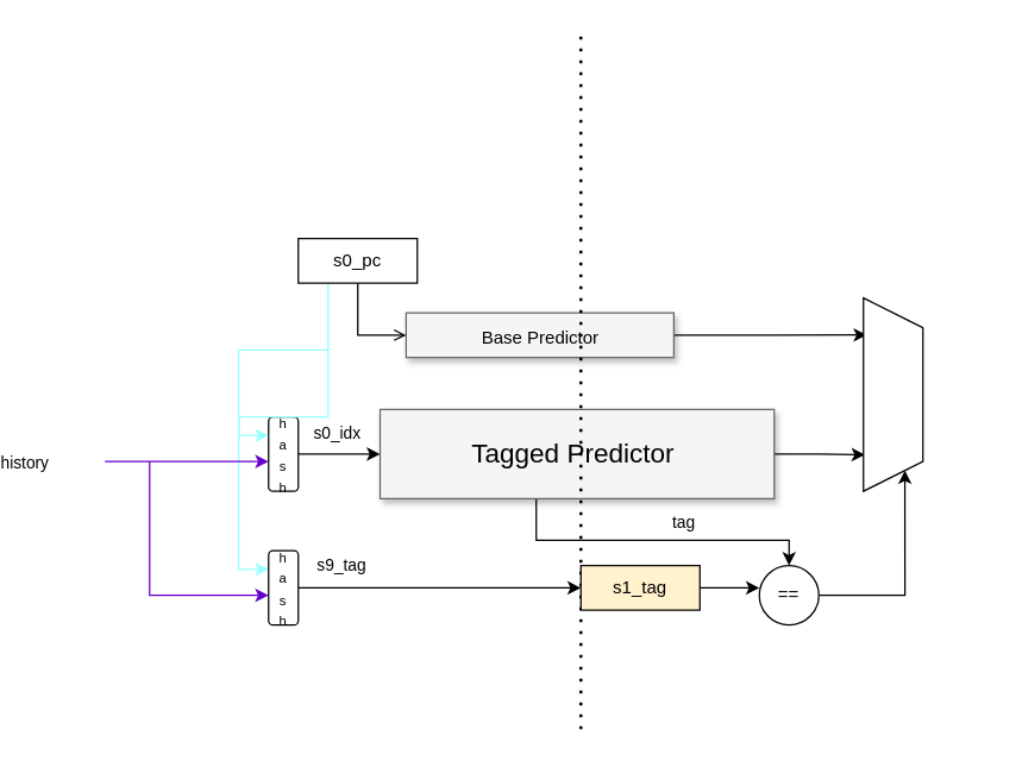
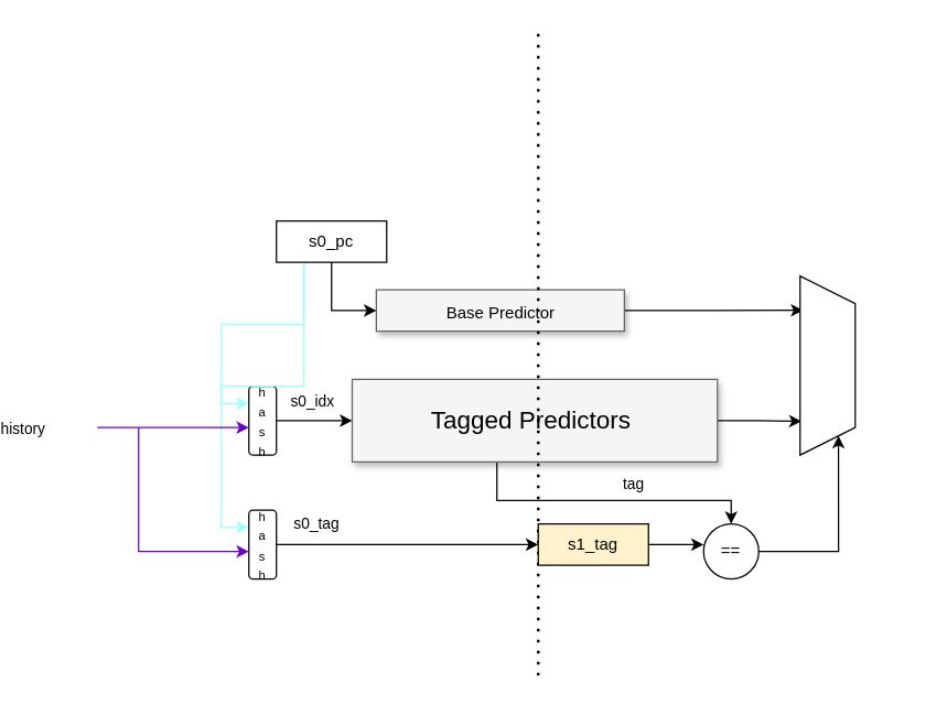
  <mxCell id="0" style=";html=1;" />
  <mxCell id="1" style=";html=1;" parent="0" />
  <mxCell id="2" style="edgeStyle=orthogonalEdgeStyle;rounded=0;orthogonalLoop=1;jettySize=auto;html=1;exitX=1;exitY=0.5;exitDx=0;exitDy=0;entryX=0.191;entryY=0.942;entryDx=0;entryDy=0;entryPerimeter=0;" edge="1" parent="1" source="3" target="26"><mxGeometry relative="1" as="geometry" /></mxCell>
  <mxCell id="3" value="&lt;font style=&quot;font-size: 12px;&quot;&gt;Base Predictor&lt;/font&gt;" style="whiteSpace=wrap;html=1;shadow=1;fontSize=18;fillColor=#f5f5f5;strokeColor=#666666;" parent="1" vertex="1"><mxGeometry x="222.5" y="210" width="180" height="30" as="geometry" /></mxCell>
  <mxCell id="4" style="edgeStyle=orthogonalEdgeStyle;rounded=0;orthogonalLoop=1;jettySize=auto;html=1;exitX=0.5;exitY=1;exitDx=0;exitDy=0;entryX=0.5;entryY=0;entryDx=0;entryDy=0;" edge="1" parent="1" target="25"><mxGeometry relative="1" as="geometry"><mxPoint x="470" y="380" as="targetPoint" /><mxPoint x="310" y="335" as="sourcePoint" /><Array as="points"><mxPoint x="310" y="363" /><mxPoint x="480" y="363" /></Array></mxGeometry></mxCell>
  <mxCell id="5" value="tag" style="edgeLabel;html=1;align=center;verticalAlign=middle;resizable=0;points=[];" vertex="1" connectable="0" parent="4"><mxGeometry x="0.174" y="3" relative="1" as="geometry"><mxPoint y="-10" as="offset" /></mxGeometry></mxCell>
  <mxCell id="6" style="edgeStyle=orthogonalEdgeStyle;rounded=0;orthogonalLoop=1;jettySize=auto;html=1;exitX=1;exitY=0.5;exitDx=0;exitDy=0;entryX=0.812;entryY=0.975;entryDx=0;entryDy=0;entryPerimeter=0;" edge="1" parent="1" source="7" target="26"><mxGeometry relative="1" as="geometry" /></mxCell>
- <mxCell id="7" value="Tagged Predictor&amp;nbsp;" style="whiteSpace=wrap;html=1;shadow=1;fontSize=18;fillColor=#f5f5f5;strokeColor=#666666;" vertex="1" parent="1"><mxGeometry x="205" y="275" width="265" height="60" as="geometry" /></mxCell>
+ <mxCell id="7" value="Tagged Predictors&amp;nbsp;" style="whiteSpace=wrap;html=1;shadow=1;fontSize=18;fillColor=#f5f5f5;strokeColor=#666666;" vertex="1" parent="1"><mxGeometry x="205" y="275" width="265" height="60" as="geometry" /></mxCell>
  <mxCell id="8" style="edgeStyle=orthogonalEdgeStyle;rounded=0;orthogonalLoop=1;jettySize=auto;html=1;" edge="1" parent="1" source="10" target="7"><mxGeometry relative="1" as="geometry" /></mxCell>
  <mxCell id="9" value="s0_idx" style="edgeLabel;html=1;align=center;verticalAlign=middle;resizable=0;points=[];" vertex="1" connectable="0" parent="8"><mxGeometry x="-0.28" y="2" relative="1" as="geometry"><mxPoint x="5" y="-13" as="offset" /></mxGeometry></mxCell>
  <mxCell id="10" value="&lt;font style=&quot;font-size: 9px;&quot;&gt;h&lt;br&gt;a&lt;br&gt;s&lt;br&gt;h&lt;/font&gt;" style="rounded=1;whiteSpace=wrap;html=1;" vertex="1" parent="1"><mxGeometry x="130" y="280" width="20" height="50" as="geometry" /></mxCell>
- <mxCell id="11" style="edgeStyle=orthogonalEdgeStyle;rounded=0;orthogonalLoop=1;jettySize=auto;html=1;entryX=0;entryY=0.5;entryDx=0;entryDy=0;exitX=0.5;exitY=1;exitDx=0;exitDy=0;endArrow=open;" edge="1" parent="1" source="14" target="3"><mxGeometry relative="1" as="geometry" /></mxCell>
+ <mxCell id="11" style="edgeStyle=orthogonalEdgeStyle;rounded=0;orthogonalLoop=1;jettySize=auto;html=1;entryX=0;entryY=0.5;entryDx=0;entryDy=0;exitX=0.5;exitY=1;exitDx=0;exitDy=0;" edge="1" parent="1" source="14" target="3"><mxGeometry relative="1" as="geometry" /></mxCell>
  <mxCell id="12" style="edgeStyle=orthogonalEdgeStyle;rounded=0;orthogonalLoop=1;jettySize=auto;html=1;entryX=0;entryY=0.25;entryDx=0;entryDy=0;exitX=0.25;exitY=1;exitDx=0;exitDy=0;strokeColor=#99FFFF;" edge="1" parent="1" source="14" target="10"><mxGeometry relative="1" as="geometry" /></mxCell>
  <mxCell id="13" style="edgeStyle=orthogonalEdgeStyle;rounded=0;orthogonalLoop=1;jettySize=auto;html=1;entryX=0;entryY=0.25;entryDx=0;entryDy=0;exitX=0.25;exitY=1;exitDx=0;exitDy=0;strokeColor=#99FFFF;" edge="1" parent="1" source="14" target="18"><mxGeometry relative="1" as="geometry" /></mxCell>
  <mxCell id="14" value="s0_pc" style="rounded=0;whiteSpace=wrap;html=1;" vertex="1" parent="1"><mxGeometry x="150" y="160" width="80" height="30" as="geometry" /></mxCell>
  <mxCell id="15" value="" style="endArrow=classic;html=1;rounded=0;strokeColor=#6600CC;" edge="1" parent="1"><mxGeometry width="50" height="50" relative="1" as="geometry"><mxPoint x="20" y="310" as="sourcePoint" /><mxPoint x="130" y="310" as="targetPoint" /></mxGeometry></mxCell>
  <mxCell id="16" value="history" style="edgeLabel;html=1;align=center;verticalAlign=middle;resizable=0;points=[];" vertex="1" connectable="0" parent="15"><mxGeometry x="-0.385" y="-2" relative="1" as="geometry"><mxPoint x="-89" y="-2" as="offset" /></mxGeometry></mxCell>
  <mxCell id="17" style="edgeStyle=orthogonalEdgeStyle;rounded=0;orthogonalLoop=1;jettySize=auto;html=1;" edge="1" parent="1" source="18"><mxGeometry relative="1" as="geometry"><mxPoint x="340" y="395" as="targetPoint" /></mxGeometry></mxCell>
  <mxCell id="18" value="&lt;font style=&quot;font-size: 9px;&quot;&gt;h&lt;br&gt;a&lt;br&gt;s&lt;br&gt;h&lt;/font&gt;" style="rounded=1;whiteSpace=wrap;html=1;" vertex="1" parent="1"><mxGeometry x="130" y="370" width="20" height="50" as="geometry" /></mxCell>
  <mxCell id="19" value="" style="endArrow=classic;html=1;rounded=0;strokeColor=#6600CC;" edge="1" parent="1"><mxGeometry width="50" height="50" relative="1" as="geometry"><mxPoint x="50" y="310" as="sourcePoint" /><mxPoint x="130" y="400" as="targetPoint" /><Array as="points"><mxPoint x="50" y="400" /></Array></mxGeometry></mxCell>
  <mxCell id="20" value="" style="endArrow=none;dashed=1;html=1;dashPattern=1 3;strokeWidth=2;rounded=0;" edge="1" parent="1"><mxGeometry width="50" height="50" relative="1" as="geometry"><mxPoint x="340" y="490" as="sourcePoint" /><mxPoint x="340" y="20" as="targetPoint" /></mxGeometry></mxCell>
  <mxCell id="21" style="edgeStyle=orthogonalEdgeStyle;rounded=0;orthogonalLoop=1;jettySize=auto;html=1;" edge="1" parent="1" source="22"><mxGeometry relative="1" as="geometry"><mxPoint x="460" y="395" as="targetPoint" /></mxGeometry></mxCell>
  <mxCell id="22" value="s1_tag" style="rounded=0;whiteSpace=wrap;html=1;fillColor=#fff2cc;" vertex="1" parent="1"><mxGeometry x="340" y="380" width="80" height="30" as="geometry" /></mxCell>
- <mxCell id="23" value="s9_tag" style="edgeLabel;html=1;align=center;verticalAlign=middle;resizable=0;points=[];" vertex="1" connectable="0" parent="1"><mxGeometry x="150" y="370" as="geometry"><mxPoint x="28" y="9" as="offset" /></mxGeometry></mxCell>
+ <mxCell id="23" value="s0_tag" style="edgeLabel;html=1;align=center;verticalAlign=middle;resizable=0;points=[];" vertex="1" connectable="0" parent="1"><mxGeometry x="150" y="370" as="geometry"><mxPoint x="28" y="9" as="offset" /></mxGeometry></mxCell>
  <mxCell id="24" style="edgeStyle=orthogonalEdgeStyle;rounded=0;orthogonalLoop=1;jettySize=auto;html=1;entryX=1;entryY=0.25;entryDx=0;entryDy=0;" edge="1" parent="1" source="25" target="26"><mxGeometry relative="1" as="geometry"><mxPoint x="550" y="350" as="targetPoint" /></mxGeometry></mxCell>
  <mxCell id="25" value="==" style="ellipse;whiteSpace=wrap;html=1;aspect=fixed;" vertex="1" parent="1"><mxGeometry x="460" y="380" width="40" height="40" as="geometry" /></mxCell>
  <mxCell id="26" value="" style="shape=trapezoid;perimeter=trapezoidPerimeter;whiteSpace=wrap;html=1;fixedSize=1;rotation=90;" vertex="1" parent="1"><mxGeometry x="485" y="245" width="130" height="40" as="geometry" /></mxCell>
